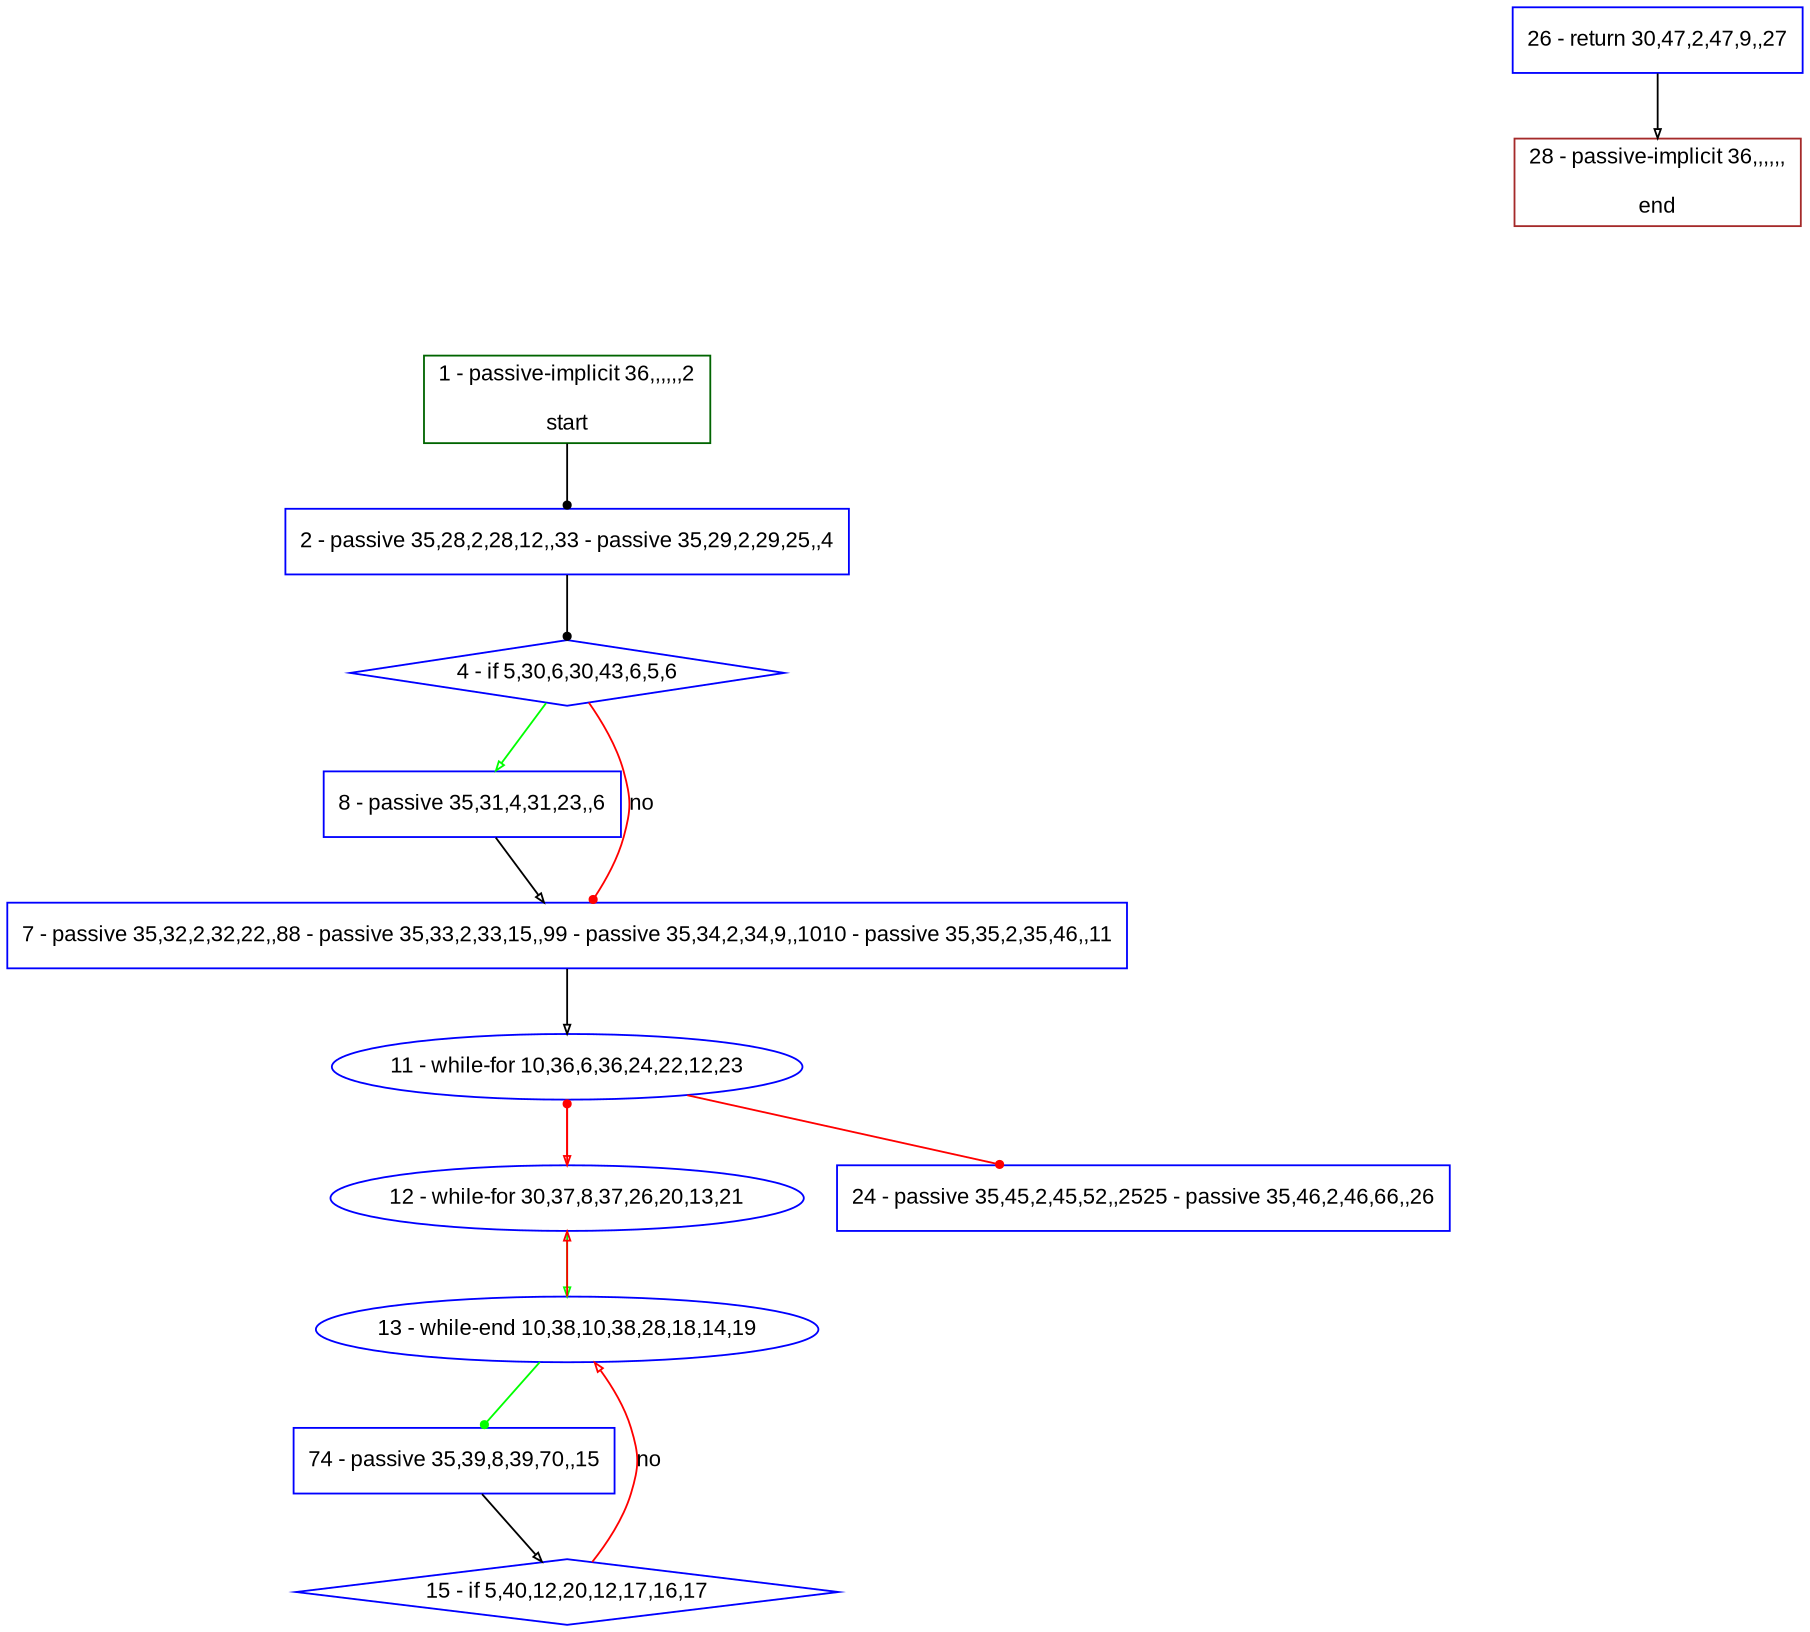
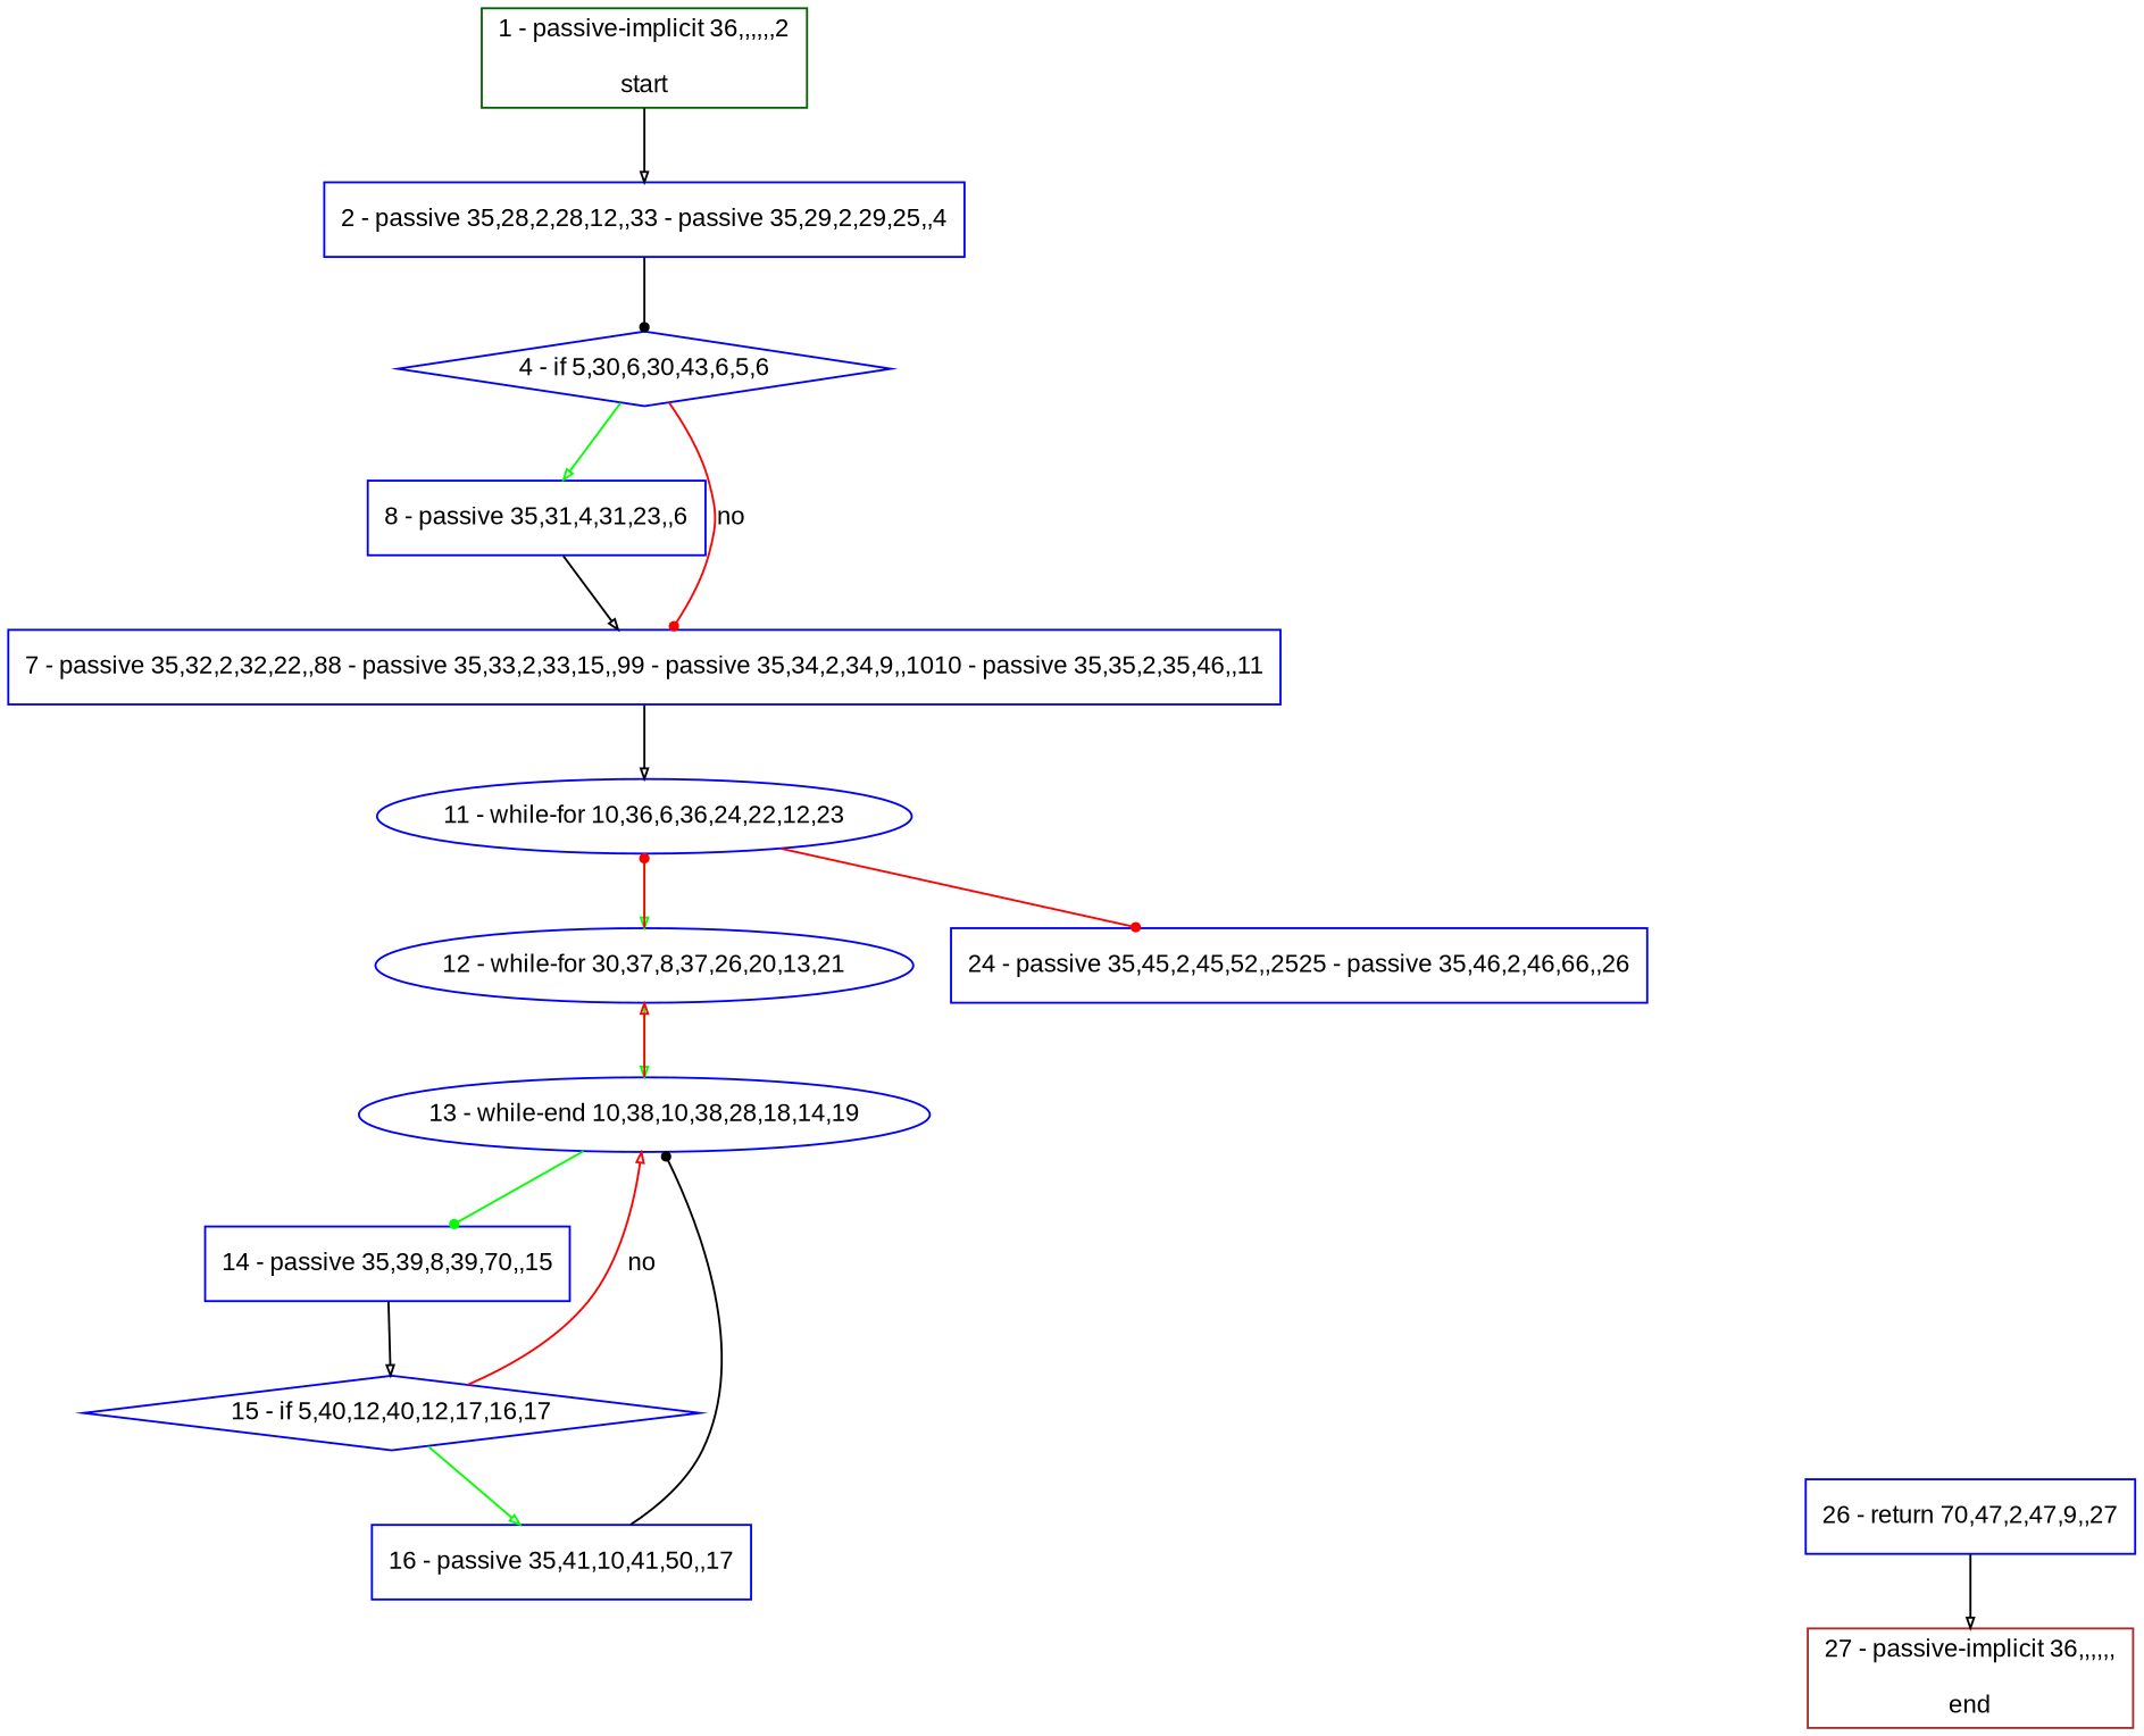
  digraph {
    bgcolor=white
    compound=true
    fillcolor="#FFFFCC"
    fontname=Arial
    fontsize=12
    pack=true
    packmode=clust
    style="rounded,filled"
    node [color="#0000ff" compound=true fillcolor="#ffffff" fixedsize=false fontname=Arial fontsize=12 node_initialized=no shape=box style=filled]
    edge [arrowhead=onormal arrowsize=0.5 arrowtail=none color="#000000" compound=true dir=forward fontcolor=black fontname=Arial fontsize=12]
    n1 [label="2 - passive 35,28,2,28,12,,33 - passive 35,29,2,29,25,,4"]
    n2 [label="4 - if 5,30,6,30,43,6,5,6" shape=diamond]
    n3 [label="8 - passive 35,31,4,31,23,,6"]
    n4 [label="7 - passive 35,32,2,32,22,,88 - passive 35,33,2,33,15,,99 - passive 35,34,2,34,9,,1010 - passive 35,35,2,35,46,,11"]
    n5 [color="#006400" label="1 - passive-implicit 36,,,,,,2\n\nstart"]
    n6 [label="11 - while-for 10,36,6,36,24,22,12,23" shape=oval]
    n7 [label="12 - while-for 30,37,8,37,26,20,13,21" shape=oval]
    n8 [label="24 - passive 35,45,2,45,52,,2525 - passive 35,46,2,46,66,,26"]
    n9 [label="13 - while-end 10,38,10,38,28,18,14,19" shape=oval]
-   n10 [label="74 - passive 35,39,8,39,70,,15"]
-   n11 [label="26 - return 30,47,2,47,9,,27"]
-   n12 [color="#a52a2a" label="28 - passive-implicit 36,,,,,,\n\nend"]
-   n13 [label="15 - if 5,40,12,20,12,17,16,17" shape=diamond]
+   n10 [label="14 - passive 35,39,8,39,70,,15"]
+   n11 [label="26 - return 70,47,2,47,9,,27"]
+   n12 [color="#a52a2a" label="27 - passive-implicit 36,,,,,,\n\nend"]
+   n13 [label="15 - if 5,40,12,40,12,17,16,17" shape=diamond]
+   n14 [label="16 - passive 35,41,10,41,50,,17"]
    n1 -> n2 [arrowhead=dot]
    n2 -> n3 [color="#00ff00" label=yes]
    n2 -> n4 [arrowhead=dot color="#ff0000" label=no]
    n3 -> n4
    n4 -> n6
-   n5 -> n1 [arrowhead=dot]
-   n6 -> n7 [color="#ff0000" label=yes]
+   n5 -> n1
+   n6 -> n7 [color="#00ff00" label=yes]
    n6 -> n8 [arrowhead=dot color="#ff0000" label=no]
    n7 -> n6 [arrowhead=dot color="#ff0000" label=no]
    n7 -> n9 [color="#00ff00" label=yes]
    n9 -> n7 [color="#ff0000" label=no]
    n9 -> n10 [arrowhead=dot color="#00ff00" label=yes]
    n10 -> n13
    n11 -> n12
    n13 -> n9 [color="#ff0000" label=no]
+   n13 -> n14 [color="#00ff00" label=yes]
+   n14 -> n9 [arrowhead=dot]
  }
